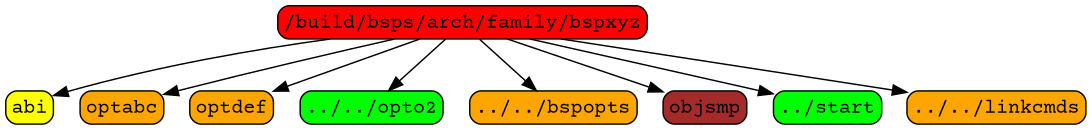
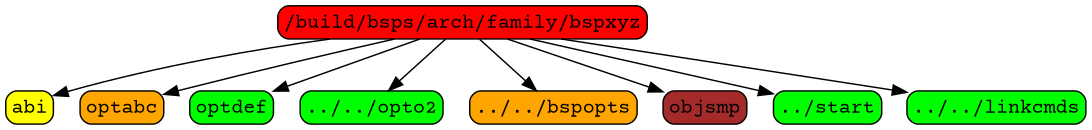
  digraph {
    fontname="Courier Prime"
    rankdir=TB
    node [fillcolor=orange fontname="Courier Prime" margin=0.05 shape=box style="filled, rounded"]
    edge [fontname="Courier Prime"]
    n1 [height=0.05 label=optabc width=0.05]
    n2 [fillcolor=yellow height=0.05 label=abi width=0.05]
-   n3 [height=0.05 label=optdef width=0.05]
+   n3 [fillcolor=green height=0.05 label=optdef width=0.05]
    n4 [fillcolor=green height=0.05 label="../../opto2" width=0.05]
    n5 [height=0.05 label="../../bspopts" width=0.05]
    n6 [fillcolor=brown height=0.05 label=objsmp width=0.05]
    n7 [fillcolor=green height=0.05 label="../start" width=0.05]
-   n8 [height=0.05 label="../../linkcmds" width=0.05]
+   n8 [fillcolor=green height=0.05 label="../../linkcmds" width=0.05]
    n9 [fillcolor=red height=0.05 label="/build/bsps/arch/family/bspxyz" width=0.05]
    subgraph sub_1 {
      rank=same
      n1
      n2
    }
    subgraph sub_2 {
      rank=same
      n1
      n3
    }
    subgraph sub_3 {
      rank=same
      n3
      n4
    }
    subgraph sub_4 {
      rank=same
      n4
      n5
    }
    subgraph sub_5 {
      rank=same
      n5
      n6
    }
    subgraph sub_6 {
      rank=same
      n6
      n7
    }
    subgraph sub_7 {
      rank=same
      n7
      n8
    }
    n1 -> n3 [style=invis]
    n2 -> n1 [style=invis]
    n3 -> n4 [style=invis]
    n4 -> n5 [style=invis]
    n5 -> n6 [style=invis]
    n6 -> n7 [style=invis]
    n7 -> n8 [style=invis]
    n9 -> n1
    n9 -> n2
    n9 -> n3
    n9 -> n4
    n9 -> n5
    n9 -> n6
    n9 -> n7
    n9 -> n8
  }
